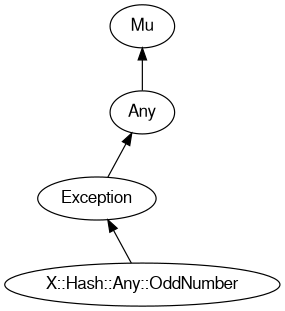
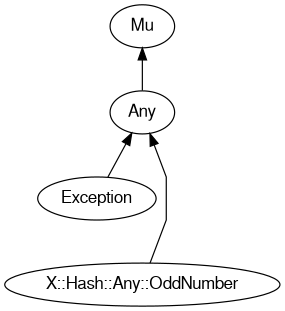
  digraph {
    rankdir=BT
    splines=polyline
    node [color="#000000" fontcolor="#000000" fontname=FreeSans]
    edge [color="#000000"]
    n1 [label="X::Hash::Any::OddNumber"]
    Exception
    Any
    Mu
-   n1 -> Exception
+   n1 -> Any
    Exception -> Any
    Any -> Mu
  }
